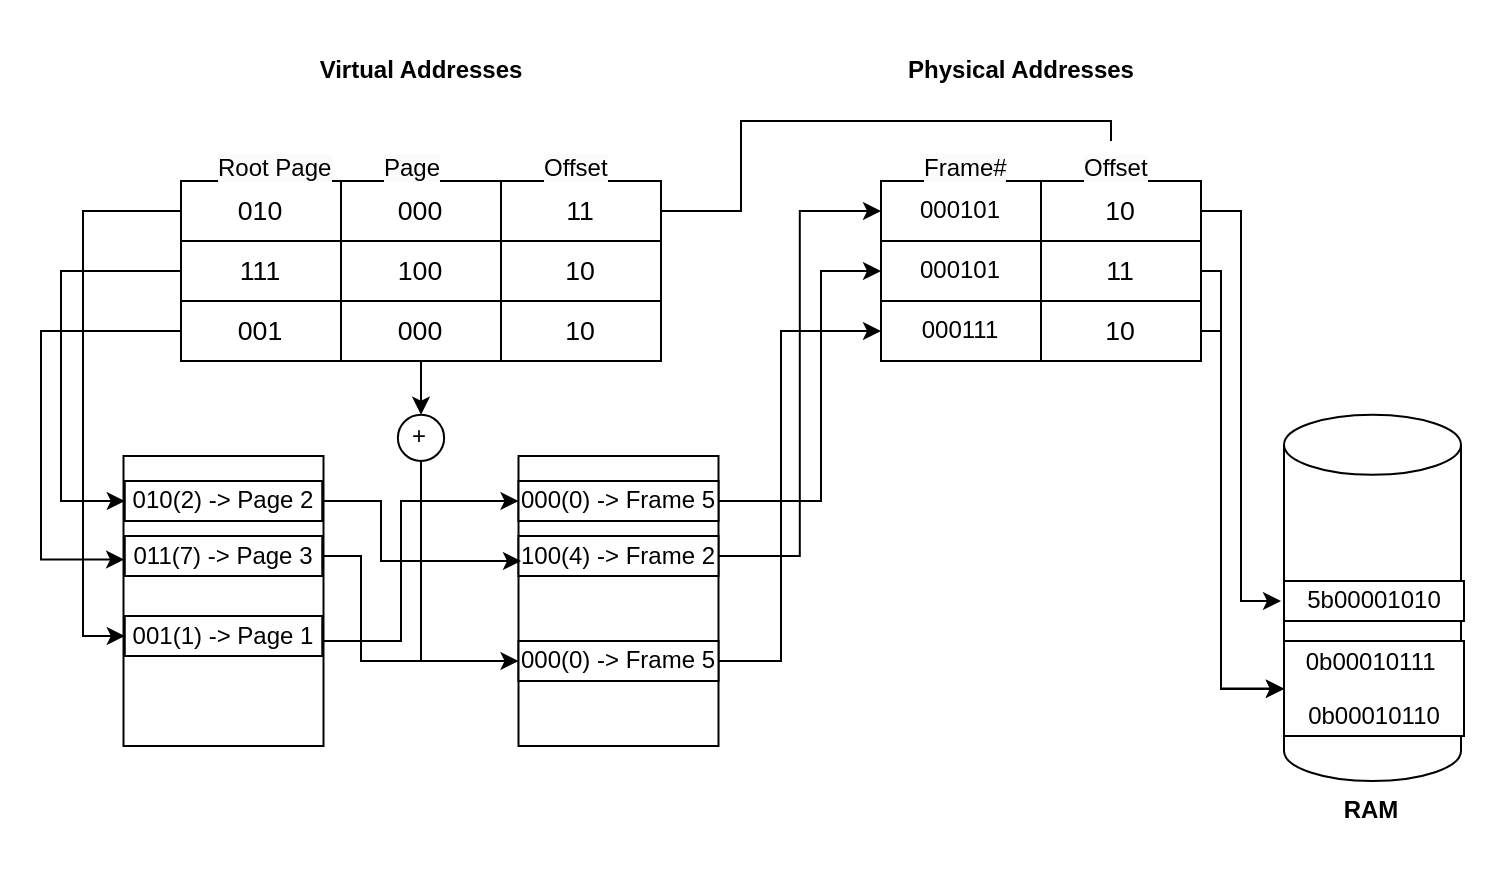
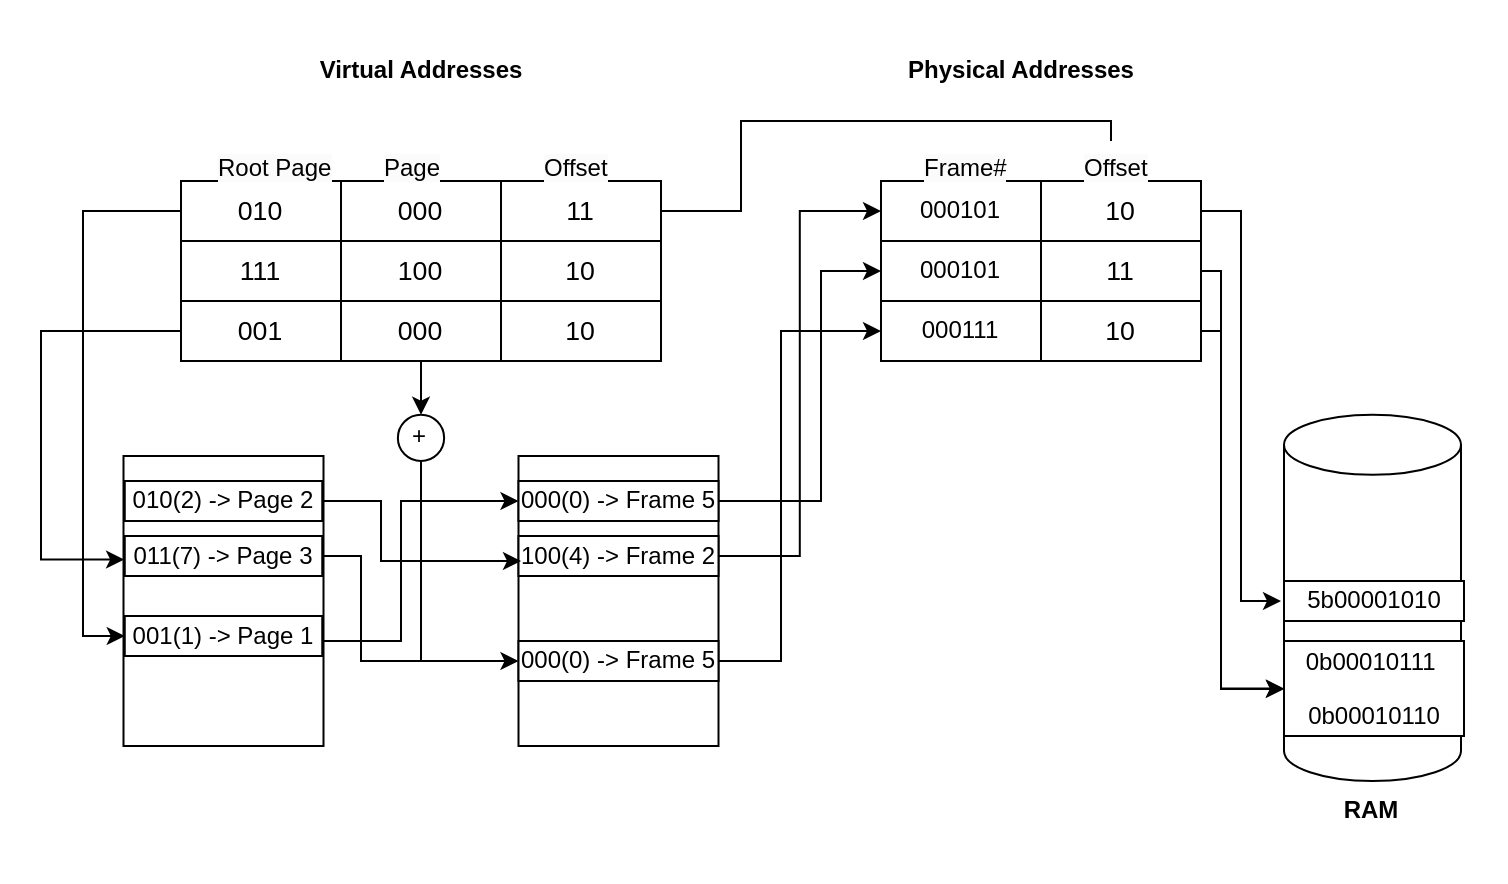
  <mxCell id="0" />
  <mxCell id="1" parent="0" />
  <mxCell id="2" style="edgeStyle=orthogonalEdgeStyle;rounded=0;orthogonalLoop=1;jettySize=auto;html=1;entryX=0;entryY=0.5;entryDx=0;entryDy=0;" edge="1" parent="1" source="3" target="34"><mxGeometry relative="1" as="geometry"><Array as="points"><mxPoint x="41" y="105" /><mxPoint x="41" y="318" /></Array></mxGeometry></mxCell>
  <mxCell id="3" value="&lt;span data-sheets-root=&quot;1&quot; style=&quot;font-size:10pt;font-family:Arial;font-style:normal;&quot;&gt;010&lt;/span&gt;" style="rounded=0;whiteSpace=wrap;html=1;" vertex="1" parent="1"><mxGeometry x="90" y="90" width="80" height="30" as="geometry" /></mxCell>
  <mxCell id="4" value="&lt;span data-sheets-root=&quot;1&quot; style=&quot;font-size:10pt;font-family:Arial;font-style:normal;&quot;&gt;000&lt;/span&gt;" style="rounded=0;whiteSpace=wrap;html=1;" vertex="1" parent="1"><mxGeometry x="170" y="90" width="80" height="30" as="geometry" /></mxCell>
- <mxCell id="5" style="edgeStyle=orthogonalEdgeStyle;rounded=0;orthogonalLoop=1;jettySize=auto;html=1;entryX=0;entryY=0.5;entryDx=0;entryDy=0;" edge="1" parent="1" source="6" target="44"><mxGeometry relative="1" as="geometry"><Array as="points"><mxPoint x="30" y="135" /><mxPoint x="30" y="250" /></Array></mxGeometry></mxCell>
  <mxCell id="6" value="&lt;font face=&quot;Arial&quot;&gt;&lt;span style=&quot;font-size: 13.333px; font-weight: 400;&quot;&gt;111&lt;/span&gt;&lt;/font&gt;" style="rounded=0;whiteSpace=wrap;html=1;fontStyle=1" vertex="1" parent="1"><mxGeometry x="90" y="120" width="80" height="30" as="geometry" /></mxCell>
  <mxCell id="7" value="&lt;span style=&quot;font-family: Arial; font-size: 13.333px; font-weight: 400;&quot;&gt;100&lt;/span&gt;" style="rounded=0;whiteSpace=wrap;html=1;fontStyle=1" vertex="1" parent="1"><mxGeometry x="170" y="120" width="80" height="30" as="geometry" /></mxCell>
  <mxCell id="8" style="edgeStyle=orthogonalEdgeStyle;rounded=0;orthogonalLoop=1;jettySize=auto;html=1;entryX=0.357;entryY=0.997;entryDx=0;entryDy=0;entryPerimeter=0;" edge="1" parent="1" source="9" target="32"><mxGeometry relative="1" as="geometry"><mxPoint x="20" y="280" as="targetPoint" /><Array as="points"><mxPoint x="20" y="165" /><mxPoint x="20" y="279" /></Array></mxGeometry></mxCell>
  <mxCell id="9" value="&lt;span data-sheets-root=&quot;1&quot; style=&quot;font-size:10pt;font-family:Arial;font-style:normal;&quot;&gt;001&lt;/span&gt;" style="rounded=0;whiteSpace=wrap;html=1;" vertex="1" parent="1"><mxGeometry x="90" y="150" width="80" height="30" as="geometry" /></mxCell>
  <mxCell id="10" style="edgeStyle=orthogonalEdgeStyle;rounded=0;orthogonalLoop=1;jettySize=auto;html=1;" edge="1" parent="1" source="11" target="51"><mxGeometry relative="1" as="geometry" /></mxCell>
  <mxCell id="11" value="&lt;span data-sheets-root=&quot;1&quot; style=&quot;font-size:10pt;font-family:Arial;font-style:normal;&quot;&gt;000&lt;/span&gt;" style="rounded=0;whiteSpace=wrap;html=1;" vertex="1" parent="1"><mxGeometry x="170" y="150" width="80" height="30" as="geometry" /></mxCell>
  <mxCell id="12" value="&lt;b&gt;Virtual Addresses&lt;/b&gt;" style="text;html=1;align=center;verticalAlign=middle;resizable=0;points=[];autosize=1;strokeColor=none;fillColor=none;" vertex="1" parent="1"><mxGeometry x="150" y="20" width="120" height="30" as="geometry" /></mxCell>
  <mxCell id="13" value="&lt;span style=&quot;forced-color-adjust: none; color: rgb(0, 0, 0); font-family: Helvetica; font-size: 12px; font-style: normal; font-variant-ligatures: normal; font-variant-caps: normal; letter-spacing: normal; orphans: 2; text-align: center; text-indent: 0px; text-transform: none; widows: 2; word-spacing: 0px; -webkit-text-stroke-width: 0px; white-space: nowrap; background-color: rgb(251, 251, 251); text-decoration-thickness: initial; text-decoration-style: initial; text-decoration-color: initial;&quot;&gt;Root Page&lt;/span&gt;" style="text;whiteSpace=wrap;html=1;" vertex="1" parent="1"><mxGeometry x="107" y="70" width="46" height="20" as="geometry" /></mxCell>
  <mxCell id="14" value="&lt;span style=&quot;color: rgb(0, 0, 0); font-family: Helvetica; font-size: 12px; font-style: normal; font-variant-ligatures: normal; font-variant-caps: normal; font-weight: 400; letter-spacing: normal; orphans: 2; text-align: center; text-indent: 0px; text-transform: none; widows: 2; word-spacing: 0px; -webkit-text-stroke-width: 0px; white-space: nowrap; background-color: rgb(251, 251, 251); text-decoration-thickness: initial; text-decoration-style: initial; text-decoration-color: initial; float: none; display: inline !important;&quot;&gt;Page&lt;/span&gt;" style="text;whiteSpace=wrap;html=1;" vertex="1" parent="1"><mxGeometry x="190" y="70" width="30" height="20" as="geometry" /></mxCell>
  <mxCell id="15" value="&lt;b&gt;Physical Addresses&lt;/b&gt;" style="text;html=1;align=center;verticalAlign=middle;resizable=0;points=[];autosize=1;strokeColor=none;fillColor=none;" vertex="1" parent="1"><mxGeometry x="440" y="20" width="140" height="30" as="geometry" /></mxCell>
  <mxCell id="16" style="edgeStyle=orthogonalEdgeStyle;rounded=0;orthogonalLoop=1;jettySize=auto;html=1;endArrow=none;startFill=0;" edge="1" parent="1" source="17" target="31"><mxGeometry relative="1" as="geometry"><Array as="points"><mxPoint x="370" y="105" /><mxPoint x="370" y="60" /><mxPoint x="555" y="60" /></Array></mxGeometry></mxCell>
  <mxCell id="17" value="&lt;span data-sheets-root=&quot;1&quot; style=&quot;font-size:10pt;font-family:Arial;font-style:normal;&quot;&gt;11&lt;/span&gt;" style="rounded=0;whiteSpace=wrap;html=1;" vertex="1" parent="1"><mxGeometry x="250" y="90" width="80" height="30" as="geometry" /></mxCell>
  <mxCell id="18" value="&lt;span style=&quot;font-family: Arial; font-size: 13.333px; font-weight: 400;&quot;&gt;10&lt;/span&gt;" style="rounded=0;whiteSpace=wrap;html=1;fontStyle=1" vertex="1" parent="1"><mxGeometry x="250" y="120" width="80" height="30" as="geometry" /></mxCell>
  <mxCell id="19" value="&lt;span data-sheets-root=&quot;1&quot; style=&quot;font-size:10pt;font-family:Arial;font-style:normal;&quot;&gt;10&lt;/span&gt;" style="rounded=0;whiteSpace=wrap;html=1;" vertex="1" parent="1"><mxGeometry x="250" y="150" width="80" height="30" as="geometry" /></mxCell>
  <mxCell id="20" value="&lt;span style=&quot;color: rgb(0, 0, 0); font-family: Helvetica; font-size: 12px; font-style: normal; font-variant-ligatures: normal; font-variant-caps: normal; font-weight: 400; letter-spacing: normal; orphans: 2; text-align: center; text-indent: 0px; text-transform: none; widows: 2; word-spacing: 0px; -webkit-text-stroke-width: 0px; white-space: nowrap; background-color: rgb(251, 251, 251); text-decoration-thickness: initial; text-decoration-style: initial; text-decoration-color: initial; float: none; display: inline !important;&quot;&gt;Offset&lt;/span&gt;" style="text;whiteSpace=wrap;html=1;" vertex="1" parent="1"><mxGeometry x="270" y="70" width="30" height="20" as="geometry" /></mxCell>
  <mxCell id="21" value="&lt;p data-pm-slice=&quot;1 1 [&amp;quot;list&amp;quot;,{&amp;quot;spread&amp;quot;:false,&amp;quot;start&amp;quot;:2131,&amp;quot;end&amp;quot;:2402},&amp;quot;regular_list_item&amp;quot;,{&amp;quot;start&amp;quot;:2328,&amp;quot;end&amp;quot;:2402}]&quot;&gt;000101&lt;/p&gt;" style="rounded=0;whiteSpace=wrap;html=1;" vertex="1" parent="1"><mxGeometry x="440" y="90" width="80" height="30" as="geometry" /></mxCell>
  <mxCell id="22" value="&lt;span style=&quot;font-weight: normal;&quot;&gt;000101&lt;/span&gt;" style="rounded=0;whiteSpace=wrap;html=1;fontStyle=1" vertex="1" parent="1"><mxGeometry x="440" y="120" width="80" height="30" as="geometry" /></mxCell>
  <mxCell id="23" value="&lt;p data-pm-slice=&quot;1 1 [&amp;quot;list&amp;quot;,{&amp;quot;spread&amp;quot;:false,&amp;quot;start&amp;quot;:2740,&amp;quot;end&amp;quot;:3011},&amp;quot;regular_list_item&amp;quot;,{&amp;quot;start&amp;quot;:2937,&amp;quot;end&amp;quot;:3011}]&quot;&gt;000111&lt;/p&gt;" style="rounded=0;whiteSpace=wrap;html=1;" vertex="1" parent="1"><mxGeometry x="440" y="150" width="80" height="30" as="geometry" /></mxCell>
  <mxCell id="24" value="&lt;span style=&quot;color: rgb(0, 0, 0); font-family: Helvetica; font-size: 12px; font-style: normal; font-variant-ligatures: normal; font-variant-caps: normal; font-weight: 400; letter-spacing: normal; orphans: 2; text-align: center; text-indent: 0px; text-transform: none; widows: 2; word-spacing: 0px; -webkit-text-stroke-width: 0px; white-space: nowrap; background-color: rgb(251, 251, 251); text-decoration-thickness: initial; text-decoration-style: initial; text-decoration-color: initial; float: none; display: inline !important;&quot;&gt;Frame#&lt;/span&gt;" style="text;whiteSpace=wrap;html=1;" vertex="1" parent="1"><mxGeometry x="460" y="70" width="30" height="20" as="geometry" /></mxCell>
  <mxCell id="25" style="edgeStyle=orthogonalEdgeStyle;rounded=0;orthogonalLoop=1;jettySize=auto;html=1;exitX=1;exitY=0.5;exitDx=0;exitDy=0;" edge="1" parent="1" source="26"><mxGeometry relative="1" as="geometry"><mxPoint x="640" y="300" as="targetPoint" /><Array as="points"><mxPoint x="620" y="105" /><mxPoint x="620" y="300" /></Array></mxGeometry></mxCell>
  <mxCell id="26" value="&lt;span data-sheets-root=&quot;1&quot; style=&quot;font-size:10pt;font-family:Arial;font-style:normal;&quot;&gt;10&lt;/span&gt;" style="rounded=0;whiteSpace=wrap;html=1;" vertex="1" parent="1"><mxGeometry x="520" y="90" width="80" height="30" as="geometry" /></mxCell>
  <mxCell id="27" style="edgeStyle=orthogonalEdgeStyle;rounded=0;orthogonalLoop=1;jettySize=auto;html=1;entryX=0;entryY=0.5;entryDx=0;entryDy=0;" edge="1" parent="1" source="28" target="49"><mxGeometry relative="1" as="geometry"><mxPoint x="600" y="400" as="targetPoint" /><Array as="points"><mxPoint x="610" y="135" /><mxPoint x="610" y="344" /></Array></mxGeometry></mxCell>
  <mxCell id="28" value="&lt;span style=&quot;font-family: Arial; font-size: 13.333px; font-weight: 400;&quot;&gt;11&lt;/span&gt;" style="rounded=0;whiteSpace=wrap;html=1;fontStyle=1" vertex="1" parent="1"><mxGeometry x="520" y="120" width="80" height="30" as="geometry" /></mxCell>
  <mxCell id="29" style="edgeStyle=orthogonalEdgeStyle;rounded=0;orthogonalLoop=1;jettySize=auto;html=1;" edge="1" parent="1" source="30" target="49"><mxGeometry relative="1" as="geometry"><Array as="points"><mxPoint x="610" y="165" /><mxPoint x="610" y="344" /></Array></mxGeometry></mxCell>
  <mxCell id="30" value="&lt;span data-sheets-root=&quot;1&quot; style=&quot;font-size:10pt;font-family:Arial;font-style:normal;&quot;&gt;10&lt;/span&gt;" style="rounded=0;whiteSpace=wrap;html=1;" vertex="1" parent="1"><mxGeometry x="520" y="150" width="80" height="30" as="geometry" /></mxCell>
  <mxCell id="31" value="&lt;span style=&quot;color: rgb(0, 0, 0); font-family: Helvetica; font-size: 12px; font-style: normal; font-variant-ligatures: normal; font-variant-caps: normal; font-weight: 400; letter-spacing: normal; orphans: 2; text-align: center; text-indent: 0px; text-transform: none; widows: 2; word-spacing: 0px; -webkit-text-stroke-width: 0px; white-space: nowrap; background-color: rgb(251, 251, 251); text-decoration-thickness: initial; text-decoration-style: initial; text-decoration-color: initial; float: none; display: inline !important;&quot;&gt;Offset&lt;/span&gt;" style="text;whiteSpace=wrap;html=1;" vertex="1" parent="1"><mxGeometry x="540" y="70" width="30" height="20" as="geometry" /></mxCell>
  <mxCell id="32" value="" style="rounded=0;whiteSpace=wrap;html=1;rotation=90;" vertex="1" parent="1"><mxGeometry x="38.75" y="250" width="145" height="100" as="geometry" /></mxCell>
  <mxCell id="33" style="edgeStyle=orthogonalEdgeStyle;rounded=0;orthogonalLoop=1;jettySize=auto;html=1;" edge="1" parent="1" source="34" target="46"><mxGeometry relative="1" as="geometry"><Array as="points"><mxPoint x="200" y="320" /><mxPoint x="200" y="250" /></Array></mxGeometry></mxCell>
  <mxCell id="34" value="001(1) -&amp;gt; Page 1" style="rounded=0;whiteSpace=wrap;html=1;" vertex="1" parent="1"><mxGeometry x="61.88" y="307.5" width="98.75" height="20" as="geometry" /></mxCell>
  <mxCell id="35" value="" style="rounded=0;whiteSpace=wrap;html=1;rotation=90;" vertex="1" parent="1"><mxGeometry x="236.25" y="250" width="145" height="100" as="geometry" /></mxCell>
  <mxCell id="36" style="edgeStyle=orthogonalEdgeStyle;rounded=0;orthogonalLoop=1;jettySize=auto;html=1;entryX=0;entryY=0.5;entryDx=0;entryDy=0;" edge="1" parent="1" source="37" target="21"><mxGeometry relative="1" as="geometry"><mxPoint x="430" y="105" as="targetPoint" /></mxGeometry></mxCell>
  <mxCell id="37" value="100(4) -&amp;gt; Frame 2" style="rounded=0;whiteSpace=wrap;html=1;" vertex="1" parent="1"><mxGeometry x="258.75" y="267.5" width="100" height="20" as="geometry" /></mxCell>
  <mxCell id="38" value="" style="shape=cylinder3;whiteSpace=wrap;html=1;boundedLbl=1;backgroundOutline=1;size=15;" vertex="1" parent="1"><mxGeometry x="641.5" y="206.87" width="88.5" height="183.13" as="geometry" /></mxCell>
  <mxCell id="39" value="&lt;b&gt;RAM&lt;/b&gt;" style="text;html=1;align=center;verticalAlign=middle;resizable=0;points=[];autosize=1;strokeColor=none;fillColor=none;" vertex="1" parent="1"><mxGeometry x="660" y="390" width="50" height="30" as="geometry" /></mxCell>
  <mxCell id="40" value="&lt;p data-pm-slice=&quot;1 1 [&amp;quot;list&amp;quot;,{&amp;quot;spread&amp;quot;:false,&amp;quot;start&amp;quot;:2131,&amp;quot;end&amp;quot;:2402},&amp;quot;regular_list_item&amp;quot;,{&amp;quot;start&amp;quot;:2328,&amp;quot;end&amp;quot;:2402}]&quot;&gt;&lt;span&gt;5b00001010&lt;/span&gt;&lt;/p&gt;" style="rounded=0;whiteSpace=wrap;html=1;fontStyle=0" vertex="1" parent="1"><mxGeometry x="641.5" y="290" width="90" height="20" as="geometry" /></mxCell>
  <mxCell id="41" style="edgeStyle=orthogonalEdgeStyle;rounded=0;orthogonalLoop=1;jettySize=auto;html=1;entryX=0;entryY=0.5;entryDx=0;entryDy=0;" edge="1" parent="1" source="42" target="48"><mxGeometry relative="1" as="geometry"><Array as="points"><mxPoint x="180" y="278" /><mxPoint x="180" y="330" /></Array></mxGeometry></mxCell>
  <mxCell id="42" value="011(7) -&amp;gt; Page 3" style="rounded=0;whiteSpace=wrap;html=1;" vertex="1" parent="1"><mxGeometry x="61.88" y="267.5" width="98.75" height="20" as="geometry" /></mxCell>
  <mxCell id="43" style="edgeStyle=orthogonalEdgeStyle;rounded=0;orthogonalLoop=1;jettySize=auto;html=1;exitX=1;exitY=0.5;exitDx=0;exitDy=0;" edge="1" parent="1" source="44"><mxGeometry relative="1" as="geometry"><mxPoint x="260" y="280" as="targetPoint" /><Array as="points"><mxPoint x="190" y="250" /><mxPoint x="190" y="280" /></Array></mxGeometry></mxCell>
  <mxCell id="44" value="010(2) -&amp;gt; Page 2" style="rounded=0;whiteSpace=wrap;html=1;" vertex="1" parent="1"><mxGeometry x="61.88" y="240" width="98.75" height="20" as="geometry" /></mxCell>
  <mxCell id="45" style="edgeStyle=orthogonalEdgeStyle;rounded=0;orthogonalLoop=1;jettySize=auto;html=1;entryX=0;entryY=0.5;entryDx=0;entryDy=0;" edge="1" parent="1" source="46" target="22"><mxGeometry relative="1" as="geometry"><Array as="points"><mxPoint x="410" y="250" /><mxPoint x="410" y="135" /></Array></mxGeometry></mxCell>
  <mxCell id="46" value="000(0) -&amp;gt; Frame 5" style="rounded=0;whiteSpace=wrap;html=1;" vertex="1" parent="1"><mxGeometry x="258.75" y="240" width="100" height="20" as="geometry" /></mxCell>
  <mxCell id="47" style="edgeStyle=orthogonalEdgeStyle;rounded=0;orthogonalLoop=1;jettySize=auto;html=1;entryX=0;entryY=0.5;entryDx=0;entryDy=0;" edge="1" parent="1" source="48" target="23"><mxGeometry relative="1" as="geometry"><Array as="points"><mxPoint x="390" y="330" /><mxPoint x="390" y="165" /></Array></mxGeometry></mxCell>
  <mxCell id="48" value="000(0) -&amp;gt; Frame 5" style="rounded=0;whiteSpace=wrap;html=1;" vertex="1" parent="1"><mxGeometry x="258.75" y="320" width="100" height="20" as="geometry" /></mxCell>
  <mxCell id="49" value="&lt;p data-pm-slice=&quot;1 1 [&amp;quot;list&amp;quot;,{&amp;quot;spread&amp;quot;:false,&amp;quot;start&amp;quot;:2740,&amp;quot;end&amp;quot;:3011},&amp;quot;regular_list_item&amp;quot;,{&amp;quot;start&amp;quot;:2937,&amp;quot;end&amp;quot;:3011}]&quot;&gt;0b00010111&amp;nbsp;&lt;/p&gt;&lt;p data-pm-slice=&quot;1 1 [&amp;quot;list&amp;quot;,{&amp;quot;spread&amp;quot;:false,&amp;quot;start&amp;quot;:2740,&amp;quot;end&amp;quot;:3011},&amp;quot;regular_list_item&amp;quot;,{&amp;quot;start&amp;quot;:2937,&amp;quot;end&amp;quot;:3011}]&quot;&gt;0b00010110&lt;/p&gt;" style="rounded=0;whiteSpace=wrap;html=1;" vertex="1" parent="1"><mxGeometry x="641.5" y="320" width="90" height="47.5" as="geometry" /></mxCell>
  <mxCell id="50" style="edgeStyle=orthogonalEdgeStyle;rounded=0;orthogonalLoop=1;jettySize=auto;html=1;exitX=0.5;exitY=1;exitDx=0;exitDy=0;endArrow=none;startFill=0;" edge="1" parent="1" source="51"><mxGeometry relative="1" as="geometry"><mxPoint x="210" y="330" as="targetPoint" /></mxGeometry></mxCell>
  <mxCell id="51" value="+" style="ellipse;whiteSpace=wrap;html=1;aspect=fixed;" vertex="1" parent="1"><mxGeometry x="198.43" y="206.87" width="23.13" height="23.13" as="geometry" /></mxCell>
